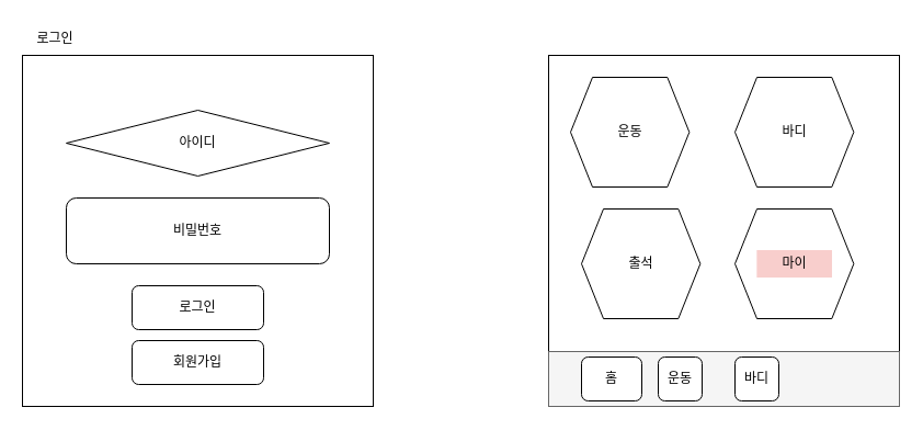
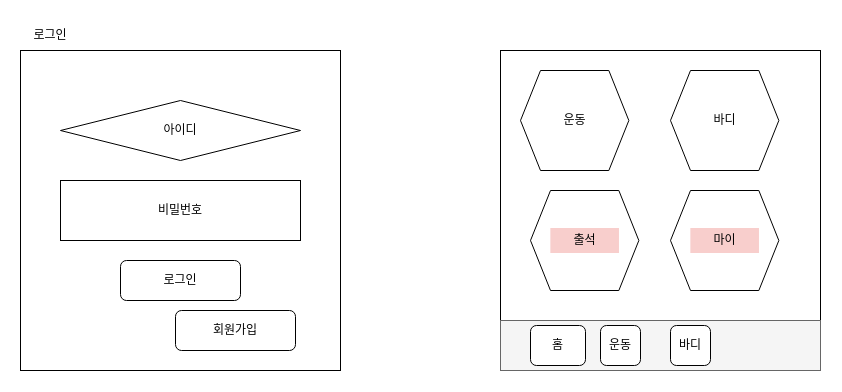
  <mxCell id="0" />
  <mxCell id="1" parent="0" />
  <mxCell id="2" value="" style="group" vertex="1" connectable="0" parent="1"><mxGeometry x="20" y="20" width="320" height="350" as="geometry" /></mxCell>
  <mxCell id="3" value="" style="group" vertex="1" connectable="0" parent="2"><mxGeometry y="30" width="320" height="320" as="geometry" /></mxCell>
  <mxCell id="4" value="" style="whiteSpace=wrap;html=1;aspect=fixed;" vertex="1" parent="3"><mxGeometry width="320" height="320" as="geometry" /></mxCell>
  <mxCell id="5" value="아이디" style="rhombus;whiteSpace=wrap;html=1;" vertex="1" parent="3"><mxGeometry x="40" y="50" width="240" height="60" as="geometry" /></mxCell>
- <mxCell id="6" value="비밀번호" style="whiteSpace=wrap;html=1;rounded=1;" vertex="1" parent="3"><mxGeometry x="40" y="130" width="240" height="60" as="geometry" /></mxCell>
+ <mxCell id="6" value="비밀번호" style="rounded=0;whiteSpace=wrap;html=1;" vertex="1" parent="3"><mxGeometry x="40" y="130" width="240" height="60" as="geometry" /></mxCell>
  <mxCell id="7" value="로그인" style="rounded=1;whiteSpace=wrap;html=1;" vertex="1" parent="3"><mxGeometry x="100" y="210" width="120" height="40" as="geometry" /></mxCell>
- <mxCell id="8" value="회원가입" style="rounded=1;whiteSpace=wrap;html=1;" vertex="1" parent="3"><mxGeometry x="100" y="260" width="120" height="40" as="geometry" /></mxCell>
+ <mxCell id="8" value="회원가입" style="rounded=1;whiteSpace=wrap;html=1;" vertex="1" parent="3"><mxGeometry x="155" y="260" width="120" height="40" as="geometry" /></mxCell>
  <mxCell id="9" value="로그인" style="text;html=1;align=center;verticalAlign=middle;whiteSpace=wrap;rounded=0;" vertex="1" parent="2"><mxGeometry width="60" height="30" as="geometry" /></mxCell>
  <mxCell id="10" value="" style="group" vertex="1" connectable="0" parent="1"><mxGeometry x="500" y="50" width="320" height="320" as="geometry" /></mxCell>
  <mxCell id="11" value="" style="rounded=0;whiteSpace=wrap;html=1;" vertex="1" parent="10"><mxGeometry width="320" height="320" as="geometry" /></mxCell>
  <mxCell id="12" value="" style="rounded=0;whiteSpace=wrap;html=1;fillColor=#f5f5f5;fontColor=#333333;strokeColor=#666666;" vertex="1" parent="10"><mxGeometry y="270" width="320" height="50" as="geometry" /></mxCell>
  <mxCell id="13" value="" style="group" vertex="1" connectable="0" parent="10"><mxGeometry x="20" y="20" width="290" height="220" as="geometry" /></mxCell>
  <mxCell id="14" value="" style="group" vertex="1" connectable="0" parent="13"><mxGeometry width="130" height="100" as="geometry" /></mxCell>
  <mxCell id="15" value="" style="shape=trapezoid;perimeter=trapezoidPerimeter;whiteSpace=wrap;html=1;fixedSize=1;" vertex="1" parent="14"><mxGeometry width="108.333" height="50" as="geometry" /></mxCell>
  <mxCell id="16" value="" style="shape=trapezoid;perimeter=trapezoidPerimeter;whiteSpace=wrap;html=1;fixedSize=1;rotation=-180;" vertex="1" parent="14"><mxGeometry y="50" width="108.333" height="50" as="geometry" /></mxCell>
  <mxCell id="17" value="" style="triangle;whiteSpace=wrap;html=1;rotation=-180;strokeColor=none;" vertex="1" parent="14"><mxGeometry y="33.333" width="27.083" height="33.333" as="geometry" /></mxCell>
  <mxCell id="18" value="" style="triangle;whiteSpace=wrap;html=1;rotation=0;strokeColor=none;" vertex="1" parent="14"><mxGeometry x="81.25" y="33.333" width="27.083" height="33.333" as="geometry" /></mxCell>
  <mxCell id="19" value="운동" style="rounded=0;whiteSpace=wrap;html=1;strokeColor=none;" vertex="1" parent="14"><mxGeometry x="19.857" y="37.497" width="68.611" height="25" as="geometry" /></mxCell>
  <mxCell id="20" value="" style="group" vertex="1" connectable="0" parent="13"><mxGeometry x="150" width="130" height="100" as="geometry" /></mxCell>
  <mxCell id="21" value="" style="shape=trapezoid;perimeter=trapezoidPerimeter;whiteSpace=wrap;html=1;fixedSize=1;" vertex="1" parent="20"><mxGeometry width="108.333" height="50" as="geometry" /></mxCell>
  <mxCell id="22" value="" style="shape=trapezoid;perimeter=trapezoidPerimeter;whiteSpace=wrap;html=1;fixedSize=1;rotation=-180;" vertex="1" parent="20"><mxGeometry y="50" width="108.333" height="50" as="geometry" /></mxCell>
  <mxCell id="23" value="" style="triangle;whiteSpace=wrap;html=1;rotation=-180;strokeColor=none;" vertex="1" parent="20"><mxGeometry y="33.333" width="27.083" height="33.333" as="geometry" /></mxCell>
  <mxCell id="24" value="" style="triangle;whiteSpace=wrap;html=1;rotation=0;strokeColor=none;" vertex="1" parent="20"><mxGeometry x="81.25" y="33.333" width="27.083" height="33.333" as="geometry" /></mxCell>
  <mxCell id="25" value="바디" style="rounded=0;whiteSpace=wrap;html=1;strokeColor=none;" vertex="1" parent="20"><mxGeometry x="19.857" y="37.497" width="68.611" height="25" as="geometry" /></mxCell>
  <mxCell id="26" value="" style="group" vertex="1" connectable="0" parent="13"><mxGeometry x="10" y="120" width="130" height="100" as="geometry" /></mxCell>
  <mxCell id="27" value="" style="shape=trapezoid;perimeter=trapezoidPerimeter;whiteSpace=wrap;html=1;fixedSize=1;" vertex="1" parent="26"><mxGeometry width="108.333" height="50" as="geometry" /></mxCell>
  <mxCell id="28" value="" style="shape=trapezoid;perimeter=trapezoidPerimeter;whiteSpace=wrap;html=1;fixedSize=1;rotation=-180;" vertex="1" parent="26"><mxGeometry y="50" width="108.333" height="50" as="geometry" /></mxCell>
  <mxCell id="29" value="" style="triangle;whiteSpace=wrap;html=1;rotation=-180;strokeColor=none;" vertex="1" parent="26"><mxGeometry y="33.333" width="27.083" height="33.333" as="geometry" /></mxCell>
  <mxCell id="30" value="" style="triangle;whiteSpace=wrap;html=1;rotation=0;strokeColor=none;" vertex="1" parent="26"><mxGeometry x="81.25" y="33.333" width="27.083" height="33.333" as="geometry" /></mxCell>
- <mxCell id="31" value="출석" style="rounded=0;whiteSpace=wrap;html=1;strokeColor=none;" vertex="1" parent="26"><mxGeometry x="19.857" y="37.497" width="68.611" height="25" as="geometry" /></mxCell>
+ <mxCell id="31" value="출석" style="rounded=0;whiteSpace=wrap;html=1;strokeColor=none;fillColor=#f8cecc;" vertex="1" parent="26"><mxGeometry x="19.857" y="37.497" width="68.611" height="25" as="geometry" /></mxCell>
  <mxCell id="32" value="" style="group" vertex="1" connectable="0" parent="13"><mxGeometry x="150" y="120" width="130" height="100" as="geometry" /></mxCell>
  <mxCell id="33" value="" style="shape=trapezoid;perimeter=trapezoidPerimeter;whiteSpace=wrap;html=1;fixedSize=1;" vertex="1" parent="32"><mxGeometry width="108.333" height="50" as="geometry" /></mxCell>
  <mxCell id="34" value="" style="shape=trapezoid;perimeter=trapezoidPerimeter;whiteSpace=wrap;html=1;fixedSize=1;rotation=-180;" vertex="1" parent="32"><mxGeometry y="50" width="108.333" height="50" as="geometry" /></mxCell>
  <mxCell id="35" value="" style="triangle;whiteSpace=wrap;html=1;rotation=-180;strokeColor=none;" vertex="1" parent="32"><mxGeometry y="33.333" width="27.083" height="33.333" as="geometry" /></mxCell>
  <mxCell id="36" value="" style="triangle;whiteSpace=wrap;html=1;rotation=0;strokeColor=none;" vertex="1" parent="32"><mxGeometry x="81.25" y="33.333" width="27.083" height="33.333" as="geometry" /></mxCell>
  <mxCell id="37" value="마이" style="rounded=0;whiteSpace=wrap;html=1;strokeColor=none;fillColor=#f8cecc;" vertex="1" parent="32"><mxGeometry x="19.857" y="37.497" width="68.611" height="25" as="geometry" /></mxCell>
  <mxCell id="38" value="홈" style="rounded=1;whiteSpace=wrap;html=1;" vertex="1" parent="10"><mxGeometry x="30" y="275" width="55" height="40" as="geometry" /></mxCell>
  <mxCell id="39" value="운동" style="rounded=1;whiteSpace=wrap;html=1;" vertex="1" parent="10"><mxGeometry x="100" y="275" width="40" height="40" as="geometry" /></mxCell>
  <mxCell id="40" value="바디" style="rounded=1;whiteSpace=wrap;html=1;" vertex="1" parent="10"><mxGeometry x="170" y="275" width="40" height="40" as="geometry" /></mxCell>
